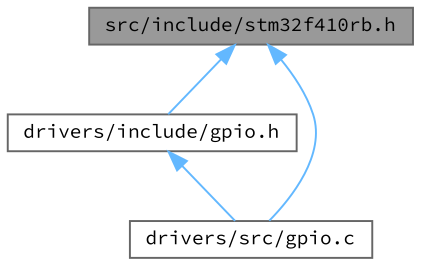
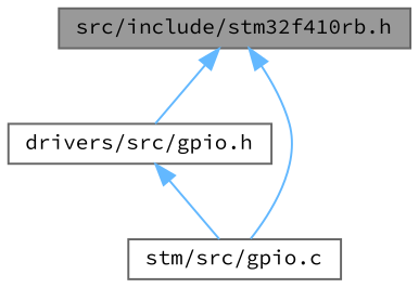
  digraph {
    fontname="Source Code Pro"
    node [color=grey40 fillcolor=white fontname="Source Code Pro" fontsize=10 shape=box style=filled]
    edge [color=steelblue1 dir=back fontname="Source Code Pro" fontsize=10 labelfontname=Helvetica labelfontsize=10 style=solid]
    n1 [color=gray40 fillcolor=grey60 fontcolor=black height=0.2 label="src/include/stm32f410rb.h" width=0.4]
-   n2 [height=0.2 label="drivers/include/gpio.h" width=0.4]
-   n3 [height=0.2 label="drivers/src/gpio.c" width=0.4]
+   n2 [height=0.2 label="drivers/src/gpio.h" width=0.4]
+   n3 [height=0.2 label="stm/src/gpio.c" width=0.4]
    n1 -> n2
    n1 -> n3
    n2 -> n3
  }
